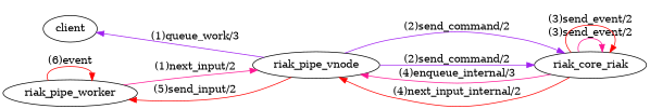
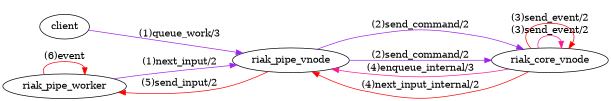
  digraph {
    rankdir=LR
    edge [color=purple]
    client
    riak_pipe_worker
    riak_pipe_vnode
-   riak_core_vnode [label=riak_core_riak]
+   riak_core_vnode
    subgraph sub_1 {
      rank=same
      client
      riak_pipe_worker
    }
    subgraph sub_2 {
      client
      riak_pipe_worker
      riak_pipe_vnode
    }
    subgraph sub_3 {
      riak_pipe_vnode
      riak_core_vnode
    }
-   riak_pipe_vnode -> client [label="(1)queue_work/3"]
+   client -> riak_pipe_vnode [label="(1)queue_work/3"]
    riak_pipe_worker -> riak_pipe_worker [color=red label="(6)event"]
-   riak_pipe_worker -> riak_pipe_vnode [color=deeppink label="(1)next_input/2"]
+   riak_pipe_worker -> riak_pipe_vnode [label="(1)next_input/2"]
    riak_pipe_vnode -> riak_pipe_worker [color=red label="(5)send_input/2"]
    riak_pipe_vnode -> riak_core_vnode [label="(2)send_command/2"]
    riak_pipe_vnode -> riak_core_vnode [label="(2)send_command/2"]
    riak_core_vnode -> riak_pipe_vnode [color=deeppink label="(4)enqueue_internal/3"]
    riak_core_vnode -> riak_pipe_vnode [color=red label="(4)next_input_internal/2"]
    riak_core_vnode -> riak_core_vnode [color=deeppink label="(3)send_event/2"]
    riak_core_vnode -> riak_core_vnode [color=red label="(3)send_event/2"]
  }
